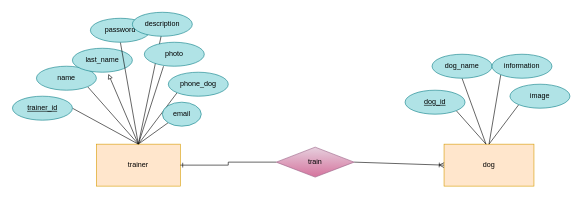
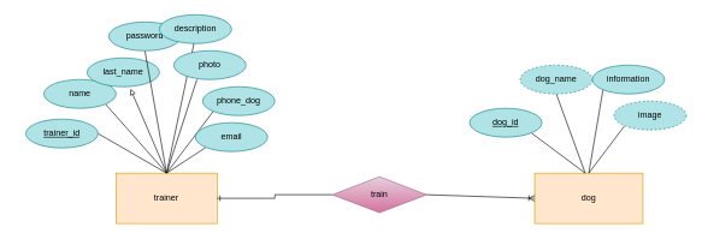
  <mxCell id="0" />
  <mxCell id="1" parent="0" />
  <mxCell id="2" value="dog" style="whiteSpace=wrap;html=1;align=center;fillColor=#ffe6cc;strokeColor=#d79b00;" vertex="1" parent="1"><mxGeometry x="740" y="240" width="150" height="70" as="geometry" /></mxCell>
  <mxCell id="3" style="rounded=0;orthogonalLoop=1;jettySize=auto;html=1;exitX=0.5;exitY=0;exitDx=0;exitDy=0;entryX=0.6;entryY=1.075;entryDx=0;entryDy=0;entryPerimeter=0;startArrow=none;startFill=0;endArrow=block;endFill=0;" edge="1" parent="1" source="8" target="22"><mxGeometry relative="1" as="geometry" /></mxCell>
  <mxCell id="4" style="edgeStyle=none;rounded=0;orthogonalLoop=1;jettySize=auto;html=1;exitX=0.5;exitY=0;exitDx=0;exitDy=0;entryX=0.32;entryY=1;entryDx=0;entryDy=0;entryPerimeter=0;startArrow=none;startFill=0;endArrow=none;endFill=0;" edge="1" parent="1" source="8" target="25"><mxGeometry relative="1" as="geometry" /></mxCell>
  <mxCell id="5" style="edgeStyle=none;rounded=0;orthogonalLoop=1;jettySize=auto;html=1;exitX=0.5;exitY=0;exitDx=0;exitDy=0;entryX=0;entryY=1;entryDx=0;entryDy=0;startArrow=none;startFill=0;endArrow=none;endFill=0;" edge="1" parent="1" source="8" target="26"><mxGeometry relative="1" as="geometry" /></mxCell>
  <mxCell id="6" style="edgeStyle=none;rounded=0;orthogonalLoop=1;jettySize=auto;html=1;exitX=0.5;exitY=0;exitDx=0;exitDy=0;entryX=0;entryY=1;entryDx=0;entryDy=0;startArrow=none;startFill=0;endArrow=none;endFill=0;" edge="1" parent="1" source="8" target="27"><mxGeometry relative="1" as="geometry" /></mxCell>
  <mxCell id="7" style="edgeStyle=none;rounded=0;orthogonalLoop=1;jettySize=auto;html=1;exitX=0.5;exitY=0;exitDx=0;exitDy=0;entryX=0.22;entryY=0.9;entryDx=0;entryDy=0;entryPerimeter=0;startArrow=none;startFill=0;endArrow=none;endFill=0;" edge="1" parent="1" source="8"><mxGeometry relative="1" as="geometry"><mxPoint x="252" y="46" as="targetPoint" /><Array as="points"><mxPoint x="270" y="50" /></Array></mxGeometry></mxCell>
  <mxCell id="8" value="trainer" style="whiteSpace=wrap;html=1;align=center;fillColor=#ffe6cc;strokeColor=#d79b00;" vertex="1" parent="1"><mxGeometry x="160" y="240" width="140" height="70" as="geometry" /></mxCell>
  <mxCell id="9" style="edgeStyle=orthogonalEdgeStyle;rounded=0;orthogonalLoop=1;jettySize=auto;html=1;exitX=0;exitY=0.5;exitDx=0;exitDy=0;entryX=1;entryY=0.5;entryDx=0;entryDy=0;endArrow=ERone;endFill=0;" edge="1" parent="1" source="11" target="8"><mxGeometry relative="1" as="geometry" /></mxCell>
  <mxCell id="10" style="edgeStyle=none;rounded=0;orthogonalLoop=1;jettySize=auto;html=1;exitX=1;exitY=0.5;exitDx=0;exitDy=0;entryX=0;entryY=0.5;entryDx=0;entryDy=0;startArrow=none;startFill=0;endArrow=ERoneToMany;endFill=0;" edge="1" parent="1" source="11" target="2"><mxGeometry relative="1" as="geometry" /></mxCell>
  <mxCell id="11" value="train" style="shape=rhombus;perimeter=rhombusPerimeter;whiteSpace=wrap;html=1;align=center;fillColor=#e6d0de;strokeColor=#996185;gradientColor=#d5739d;" vertex="1" parent="1"><mxGeometry x="460" y="245" width="130" height="50" as="geometry" /></mxCell>
  <mxCell id="12" style="edgeStyle=none;rounded=0;orthogonalLoop=1;jettySize=auto;html=1;exitX=1;exitY=0.5;exitDx=0;exitDy=0;entryX=0.5;entryY=0;entryDx=0;entryDy=0;startArrow=none;startFill=0;endArrow=none;endFill=0;" edge="1" parent="1" source="13" target="8"><mxGeometry relative="1" as="geometry" /></mxCell>
- <mxCell id="13" value="trainer_id" style="ellipse;whiteSpace=wrap;html=1;align=center;fontStyle=4;fillColor=#b0e3e6;strokeColor=#0e8088;" vertex="1" parent="1"><mxGeometry x="20" y="160" width="100" height="40" as="geometry" /></mxCell>
+ <mxCell id="13" value="trainer_id" style="ellipse;whiteSpace=wrap;html=1;align=center;fontStyle=4;fillColor=#b0e3e6;strokeColor=#0e8088;" vertex="1" parent="1"><mxGeometry x="35" y="165" width="100" height="40" as="geometry" /></mxCell>
  <mxCell id="14" style="edgeStyle=none;rounded=0;orthogonalLoop=1;jettySize=auto;html=1;exitX=1;exitY=1;exitDx=0;exitDy=0;startArrow=none;startFill=0;endArrow=none;endFill=0;" edge="1" parent="1" source="15"><mxGeometry relative="1" as="geometry"><mxPoint x="230" y="240" as="targetPoint" /></mxGeometry></mxCell>
  <mxCell id="15" value="name" style="ellipse;whiteSpace=wrap;html=1;align=center;fillColor=#b0e3e6;strokeColor=#0e8088;" vertex="1" parent="1"><mxGeometry x="60" y="110" width="100" height="40" as="geometry" /></mxCell>
  <mxCell id="16" style="edgeStyle=none;rounded=0;orthogonalLoop=1;jettySize=auto;html=1;exitX=1;exitY=1;exitDx=0;exitDy=0;startArrow=none;startFill=0;endArrow=none;endFill=0;" edge="1" parent="1" source="17"><mxGeometry relative="1" as="geometry"><mxPoint x="810" y="240" as="targetPoint" /></mxGeometry></mxCell>
- <mxCell id="17" value="dog_id" style="ellipse;whiteSpace=wrap;html=1;align=center;fontStyle=4;fillColor=#b0e3e6;strokeColor=#0e8088;" vertex="1" parent="1"><mxGeometry x="675" y="150" width="100" height="40" as="geometry" /></mxCell>
+ <mxCell id="17" value="dog_id" style="ellipse;whiteSpace=wrap;html=1;align=center;fontStyle=4;fillColor=#b0e3e6;strokeColor=#0e8088;" vertex="1" parent="1"><mxGeometry x="650" y="150" width="100" height="40" as="geometry" /></mxCell>
  <mxCell id="18" style="edgeStyle=none;rounded=0;orthogonalLoop=1;jettySize=auto;html=1;exitX=0;exitY=1;exitDx=0;exitDy=0;entryX=0.5;entryY=0;entryDx=0;entryDy=0;endArrow=none;endFill=0;" edge="1" parent="1" source="19" target="2"><mxGeometry relative="1" as="geometry" /></mxCell>
- <mxCell id="19" value="image" style="ellipse;whiteSpace=wrap;html=1;align=center;fillColor=#b0e3e6;strokeColor=#0e8088;" vertex="1" parent="1"><mxGeometry x="850" y="140" width="100" height="40" as="geometry" /></mxCell>
+ <mxCell id="19" value="image" style="ellipse;whiteSpace=wrap;html=1;align=center;fillColor=#b0e3e6;strokeColor=#0e8088;dashed=1;" vertex="1" parent="1"><mxGeometry x="850" y="140" width="100" height="40" as="geometry" /></mxCell>
  <mxCell id="20" style="edgeStyle=none;rounded=0;orthogonalLoop=1;jettySize=auto;html=1;exitX=0.5;exitY=1;exitDx=0;exitDy=0;startArrow=none;startFill=0;endArrow=none;endFill=0;" edge="1" parent="1" source="21"><mxGeometry relative="1" as="geometry"><mxPoint x="810" y="240" as="targetPoint" /></mxGeometry></mxCell>
- <mxCell id="21" value="dog_name" style="ellipse;whiteSpace=wrap;html=1;align=center;fillColor=#b0e3e6;strokeColor=#0e8088;" vertex="1" parent="1"><mxGeometry x="720" y="90" width="100" height="40" as="geometry" /></mxCell>
+ <mxCell id="21" value="dog_name" style="ellipse;whiteSpace=wrap;html=1;align=center;fillColor=#b0e3e6;strokeColor=#0e8088;dashed=1;" vertex="1" parent="1"><mxGeometry x="720" y="90" width="100" height="40" as="geometry" /></mxCell>
  <mxCell id="22" value="last_name" style="ellipse;whiteSpace=wrap;html=1;align=center;fillColor=#b0e3e6;strokeColor=#0e8088;" vertex="1" parent="1"><mxGeometry x="120" y="80" width="100" height="40" as="geometry" /></mxCell>
  <mxCell id="23" style="edgeStyle=none;rounded=0;orthogonalLoop=1;jettySize=auto;html=1;exitX=0.5;exitY=1;exitDx=0;exitDy=0;startArrow=none;startFill=0;endArrow=none;endFill=0;" edge="1" parent="1" source="24"><mxGeometry relative="1" as="geometry"><mxPoint x="230" y="240" as="targetPoint" /></mxGeometry></mxCell>
  <mxCell id="24" value="password" style="ellipse;whiteSpace=wrap;html=1;align=center;fillColor=#b0e3e6;strokeColor=#0e8088;" vertex="1" parent="1"><mxGeometry x="150" y="30" width="100" height="40" as="geometry" /></mxCell>
  <mxCell id="25" value="photo" style="ellipse;whiteSpace=wrap;html=1;align=center;fillColor=#b0e3e6;strokeColor=#0e8088;" vertex="1" parent="1"><mxGeometry x="240" y="70" width="100" height="40" as="geometry" /></mxCell>
  <mxCell id="26" value="phone_dog" style="ellipse;whiteSpace=wrap;html=1;align=center;fillColor=#b0e3e6;strokeColor=#0e8088;" vertex="1" parent="1"><mxGeometry x="280" y="120" width="100" height="40" as="geometry" /></mxCell>
- <mxCell id="27" value="email" style="ellipse;whiteSpace=wrap;html=1;align=center;fillColor=#b0e3e6;strokeColor=#0e8088;" vertex="1" parent="1"><mxGeometry x="270" y="170" width="65" height="40" as="geometry" /></mxCell>
+ <mxCell id="27" value="email" style="ellipse;whiteSpace=wrap;html=1;align=center;fillColor=#b0e3e6;strokeColor=#0e8088;" vertex="1" parent="1"><mxGeometry x="270" y="170" width="100" height="40" as="geometry" /></mxCell>
  <mxCell id="28" style="edgeStyle=none;rounded=0;orthogonalLoop=1;jettySize=auto;html=1;exitX=0;exitY=1;exitDx=0;exitDy=0;entryX=0.5;entryY=0;entryDx=0;entryDy=0;startArrow=none;startFill=0;endArrow=none;endFill=0;" edge="1" parent="1" source="29" target="2"><mxGeometry relative="1" as="geometry" /></mxCell>
  <mxCell id="29" value="information" style="ellipse;whiteSpace=wrap;html=1;align=center;fillColor=#b0e3e6;strokeColor=#0e8088;" vertex="1" parent="1"><mxGeometry x="820" y="90" width="100" height="40" as="geometry" /></mxCell>
  <mxCell id="30" style="edgeStyle=none;rounded=0;orthogonalLoop=1;jettySize=auto;html=1;entryX=0.614;entryY=0;entryDx=0;entryDy=0;entryPerimeter=0;startArrow=none;startFill=0;endArrow=none;endFill=0;" edge="1" parent="1" source="8" target="8"><mxGeometry relative="1" as="geometry" /></mxCell>
  <mxCell id="31" value="description" style="ellipse;whiteSpace=wrap;html=1;align=center;fillColor=#b0e3e6;strokeColor=#0e8088;" vertex="1" parent="1"><mxGeometry x="220" y="20" width="100" height="40" as="geometry" /></mxCell>
